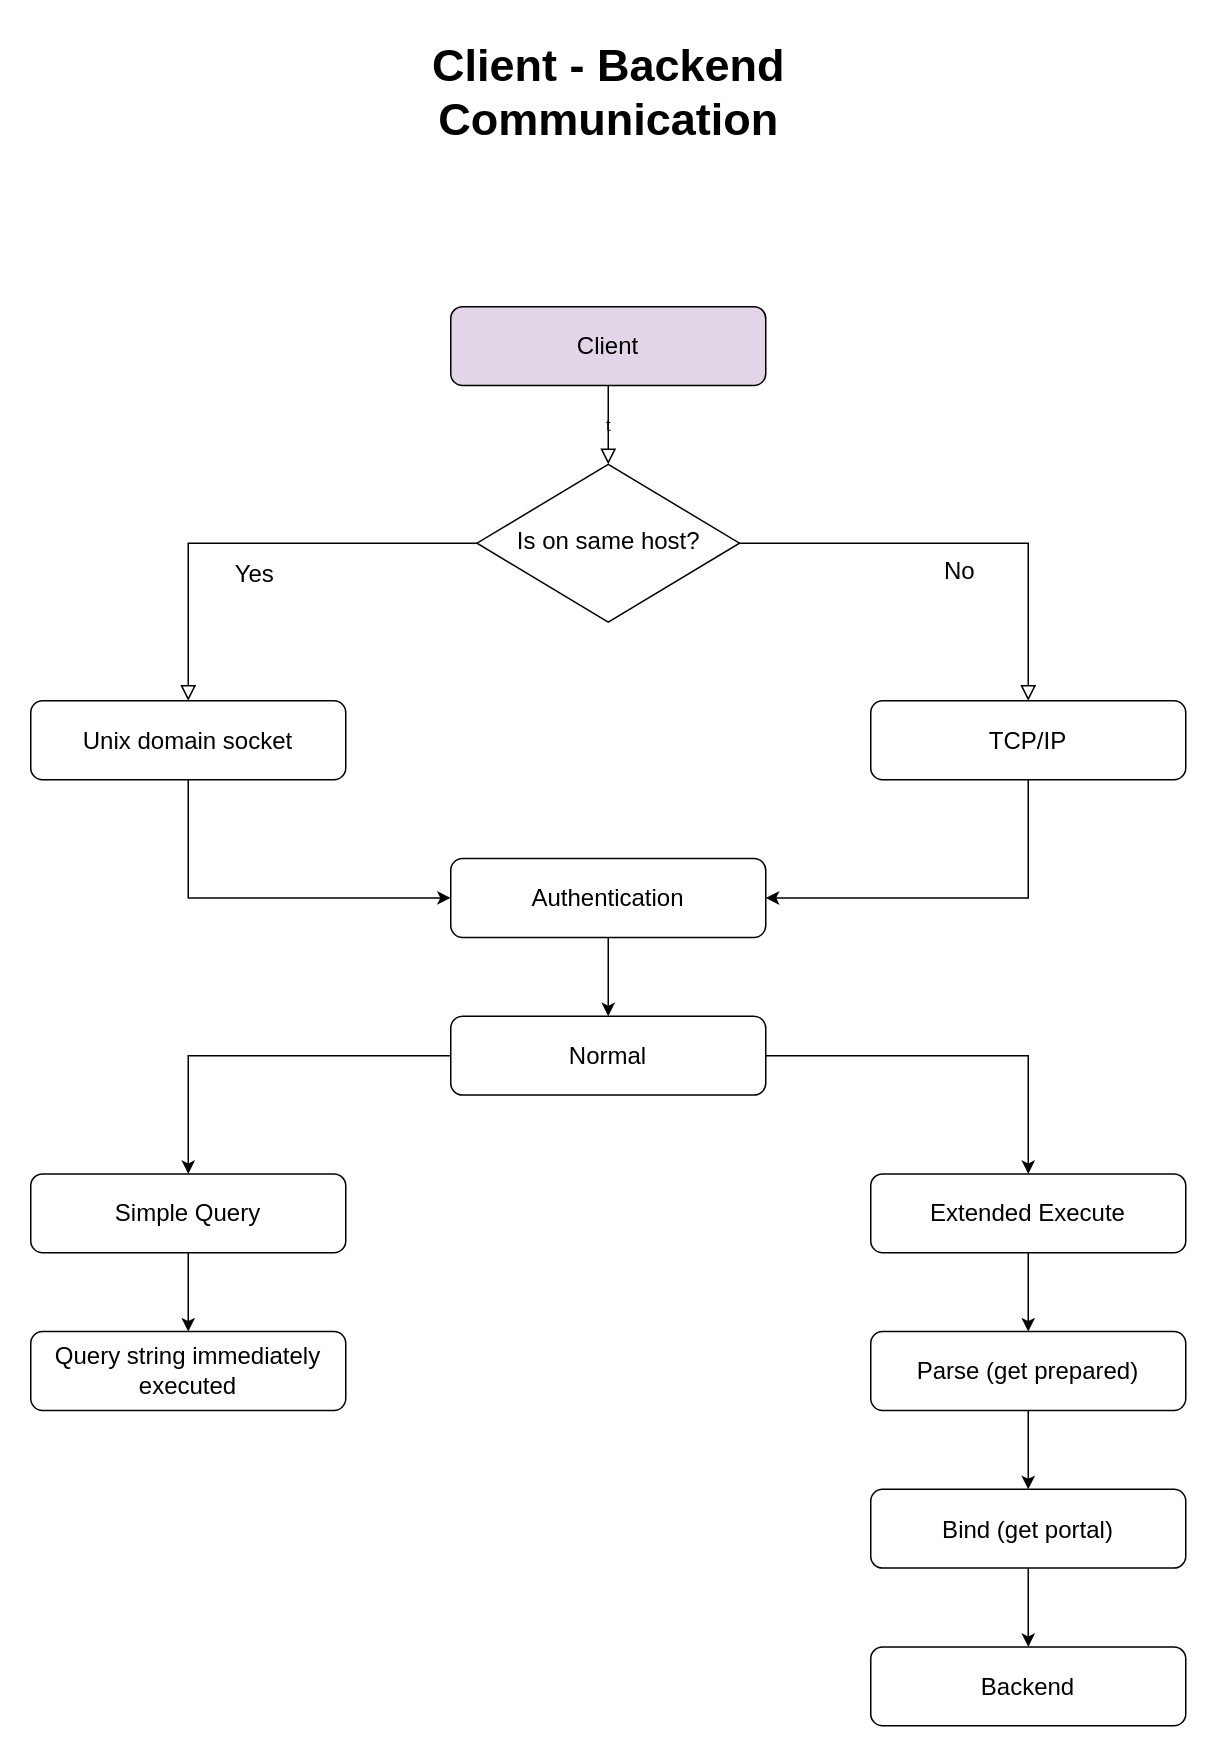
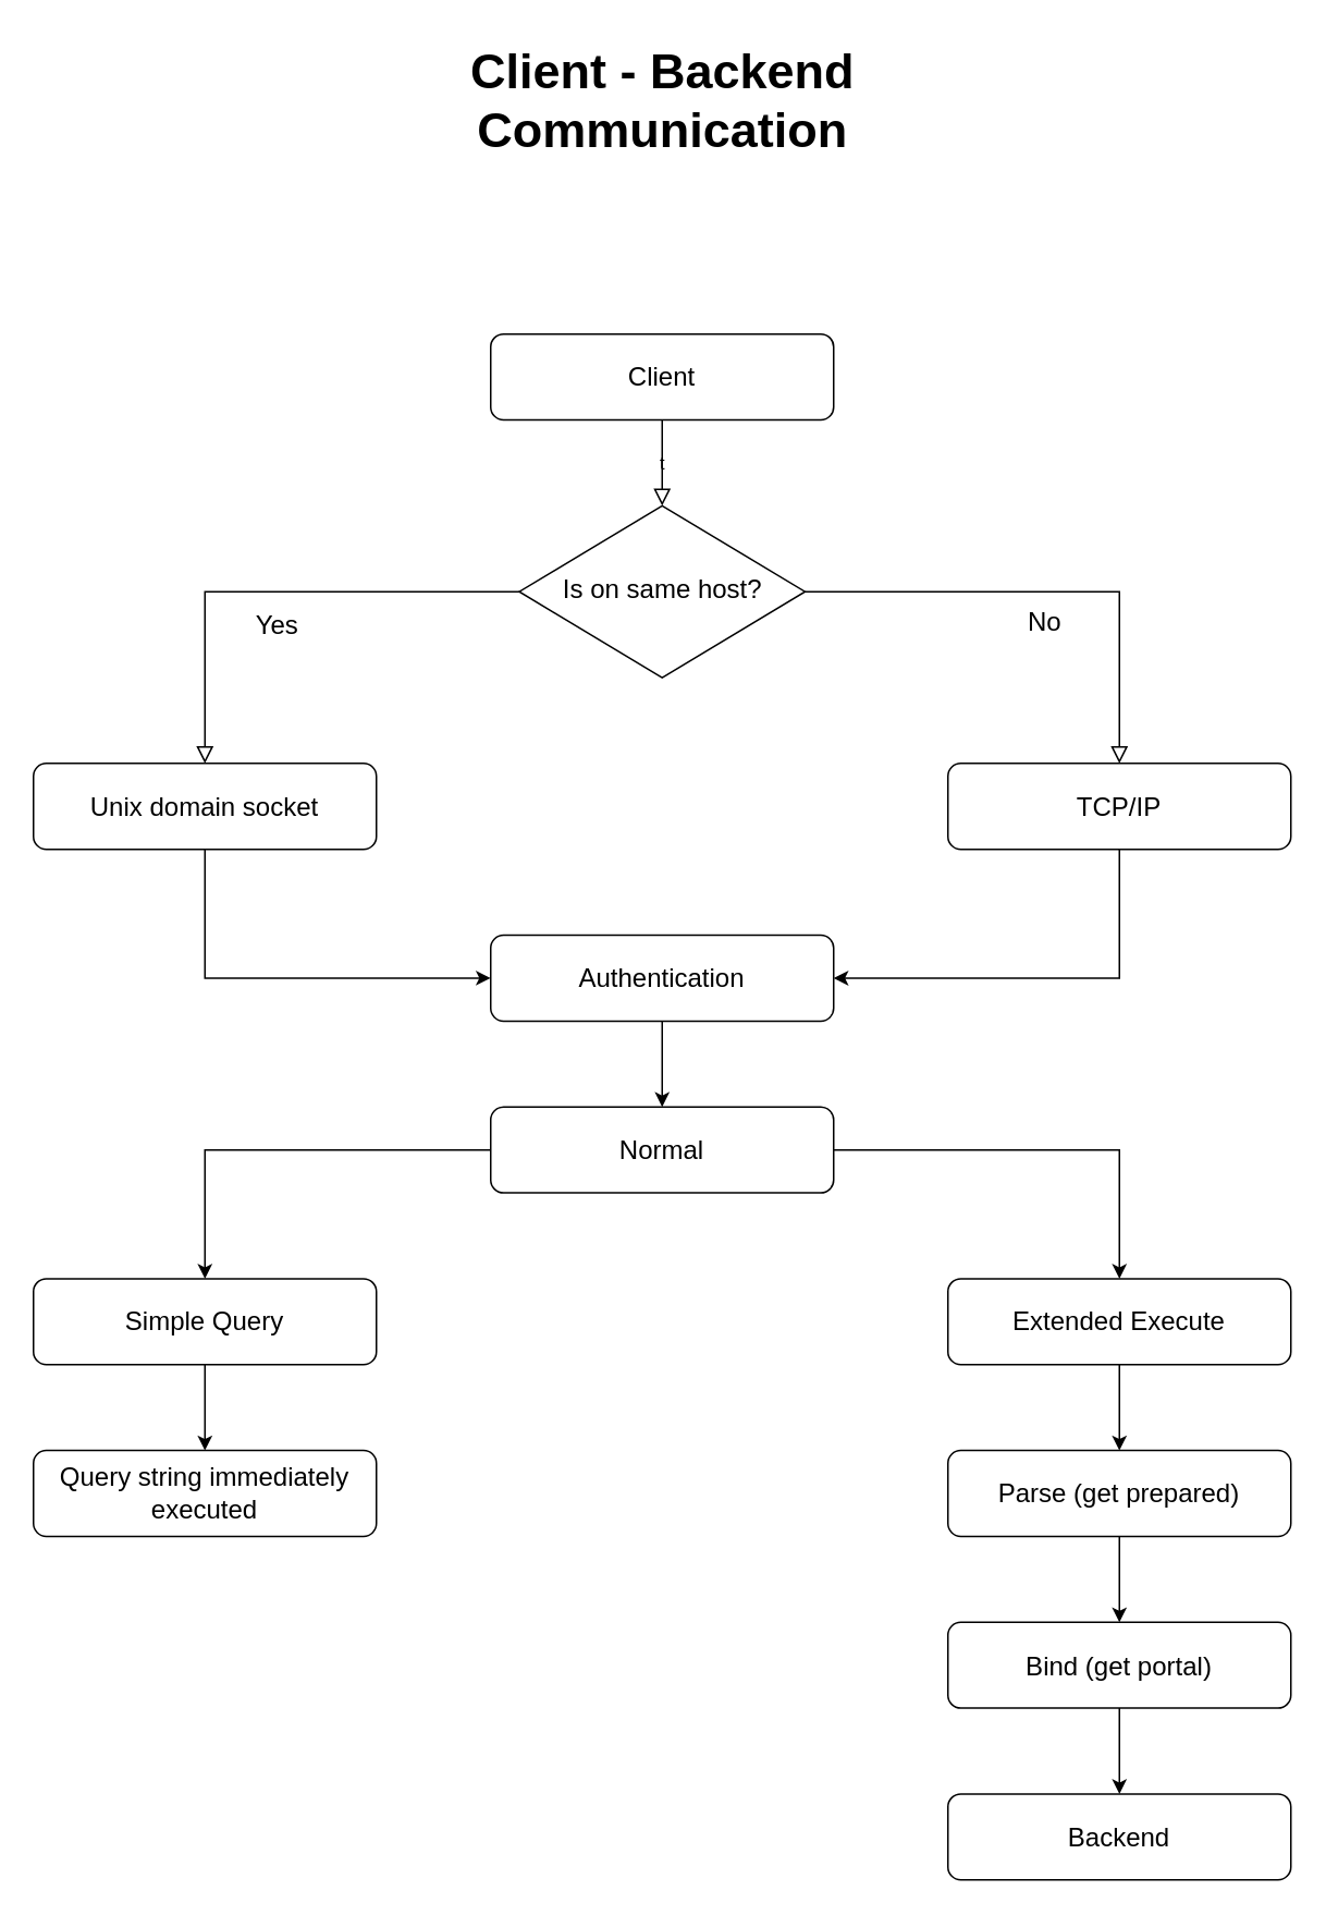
  <mxCell id="0" />
  <mxCell id="1" parent="0" />
  <mxCell id="2" value="t" style="rounded=0;html=1;jettySize=auto;orthogonalLoop=1;fontSize=11;endArrow=block;endFill=0;endSize=8;strokeWidth=1;shadow=0;labelBackgroundColor=none;edgeStyle=orthogonalEdgeStyle;" edge="1" parent="1" source="3" target="6"><mxGeometry relative="1" as="geometry" /></mxCell>
- <mxCell id="3" value="&lt;font style=&quot;font-size: 16px;&quot;&gt;Client&lt;/font&gt;" style="rounded=1;whiteSpace=wrap;html=1;fontSize=12;glass=0;strokeWidth=1;shadow=0;fillColor=#e1d5e7;" vertex="1" parent="1"><mxGeometry x="300" y="203.953" width="210" height="52.558" as="geometry" /></mxCell>
+ <mxCell id="3" value="&lt;font style=&quot;font-size: 16px;&quot;&gt;Client&lt;/font&gt;" style="rounded=1;whiteSpace=wrap;html=1;fontSize=12;glass=0;strokeWidth=1;shadow=0;" vertex="1" parent="1"><mxGeometry x="300" y="203.953" width="210" height="52.558" as="geometry" /></mxCell>
  <mxCell id="4" value="&lt;font style=&quot;font-size: 16px;&quot;&gt;Yes&lt;/font&gt;" style="rounded=0;html=1;jettySize=auto;orthogonalLoop=1;fontSize=11;endArrow=block;endFill=0;endSize=8;strokeWidth=1;shadow=0;labelBackgroundColor=none;edgeStyle=orthogonalEdgeStyle;entryX=0.5;entryY=0;entryDx=0;entryDy=0;" edge="1" parent="1" source="6" target="10"><mxGeometry y="20" relative="1" as="geometry"><mxPoint as="offset" /><mxPoint x="55" y="479.884" as="targetPoint" /></mxGeometry></mxCell>
  <mxCell id="5" value="&lt;font style=&quot;font-size: 16px;&quot;&gt;No&lt;/font&gt;" style="edgeStyle=orthogonalEdgeStyle;rounded=0;html=1;jettySize=auto;orthogonalLoop=1;fontSize=11;endArrow=block;endFill=0;endSize=8;strokeWidth=1;shadow=0;labelBackgroundColor=none;" edge="1" parent="1" source="6" target="8"><mxGeometry x="-0.009" y="-18" relative="1" as="geometry"><mxPoint as="offset" /></mxGeometry></mxCell>
  <mxCell id="6" value="&lt;font style=&quot;font-size: 16px;&quot;&gt;Is on same host?&lt;/font&gt;" style="rhombus;whiteSpace=wrap;html=1;shadow=0;fontFamily=Helvetica;fontSize=12;align=center;strokeWidth=1;spacing=6;spacingTop=-4;" vertex="1" parent="1"><mxGeometry x="317.5" y="309.07" width="175" height="105.116" as="geometry" /></mxCell>
  <mxCell id="7" style="edgeStyle=orthogonalEdgeStyle;rounded=0;orthogonalLoop=1;jettySize=auto;html=1;entryX=1;entryY=0.5;entryDx=0;entryDy=0;" edge="1" parent="1" source="8" target="12"><mxGeometry relative="1" as="geometry"><Array as="points"><mxPoint x="685" y="598.14" /></Array></mxGeometry></mxCell>
  <mxCell id="8" value="&lt;font style=&quot;font-size: 16px;&quot;&gt;TCP/IP&lt;/font&gt;" style="rounded=1;whiteSpace=wrap;html=1;fontSize=12;glass=0;strokeWidth=1;shadow=0;" vertex="1" parent="1"><mxGeometry x="580" y="466.744" width="210" height="52.558" as="geometry" /></mxCell>
  <mxCell id="9" style="edgeStyle=orthogonalEdgeStyle;rounded=0;orthogonalLoop=1;jettySize=auto;html=1;" edge="1" parent="1" source="10" target="12"><mxGeometry relative="1" as="geometry"><Array as="points"><mxPoint x="125" y="598.14" /></Array></mxGeometry></mxCell>
  <mxCell id="10" value="&lt;font style=&quot;font-size: 16px;&quot;&gt;Unix domain socket&lt;/font&gt;" style="rounded=1;whiteSpace=wrap;html=1;fontSize=12;glass=0;strokeWidth=1;shadow=0;" vertex="1" parent="1"><mxGeometry x="20" y="466.744" width="210" height="52.558" as="geometry" /></mxCell>
  <mxCell id="11" value="" style="edgeStyle=orthogonalEdgeStyle;rounded=0;orthogonalLoop=1;jettySize=auto;html=1;" edge="1" parent="1" source="12" target="15"><mxGeometry relative="1" as="geometry" /></mxCell>
  <mxCell id="12" value="&lt;font style=&quot;font-size: 16px;&quot;&gt;Authentication&lt;/font&gt;" style="rounded=1;whiteSpace=wrap;html=1;fontSize=12;glass=0;strokeWidth=1;shadow=0;" vertex="1" parent="1"><mxGeometry x="300" y="571.86" width="210" height="52.558" as="geometry" /></mxCell>
  <mxCell id="13" style="edgeStyle=orthogonalEdgeStyle;rounded=0;orthogonalLoop=1;jettySize=auto;html=1;entryX=0.5;entryY=0;entryDx=0;entryDy=0;" edge="1" parent="1" source="15" target="17"><mxGeometry relative="1" as="geometry" /></mxCell>
  <mxCell id="14" style="edgeStyle=orthogonalEdgeStyle;rounded=0;orthogonalLoop=1;jettySize=auto;html=1;entryX=0.5;entryY=0;entryDx=0;entryDy=0;" edge="1" parent="1" source="15" target="19"><mxGeometry relative="1" as="geometry" /></mxCell>
  <mxCell id="15" value="&lt;font style=&quot;font-size: 16px;&quot;&gt;Normal&lt;/font&gt;" style="rounded=1;whiteSpace=wrap;html=1;fontSize=12;glass=0;strokeWidth=1;shadow=0;" vertex="1" parent="1"><mxGeometry x="300" y="676.977" width="210" height="52.558" as="geometry" /></mxCell>
  <mxCell id="16" value="" style="edgeStyle=orthogonalEdgeStyle;rounded=0;orthogonalLoop=1;jettySize=auto;html=1;" edge="1" parent="1" source="17" target="25"><mxGeometry relative="1" as="geometry" /></mxCell>
  <mxCell id="17" value="&lt;font style=&quot;font-size: 16px;&quot;&gt;Simple Query&lt;/font&gt;" style="rounded=1;whiteSpace=wrap;html=1;fontSize=12;glass=0;strokeWidth=1;shadow=0;" vertex="1" parent="1"><mxGeometry x="20" y="782.093" width="210" height="52.558" as="geometry" /></mxCell>
  <mxCell id="18" value="" style="edgeStyle=orthogonalEdgeStyle;rounded=0;orthogonalLoop=1;jettySize=auto;html=1;" edge="1" parent="1" source="19" target="21"><mxGeometry relative="1" as="geometry" /></mxCell>
  <mxCell id="19" value="&lt;font style=&quot;font-size: 16px;&quot;&gt;Extended Execute&lt;/font&gt;" style="rounded=1;whiteSpace=wrap;html=1;fontSize=12;glass=0;strokeWidth=1;shadow=0;" vertex="1" parent="1"><mxGeometry x="580" y="782.093" width="210" height="52.558" as="geometry" /></mxCell>
  <mxCell id="20" value="" style="edgeStyle=orthogonalEdgeStyle;rounded=0;orthogonalLoop=1;jettySize=auto;html=1;" edge="1" parent="1" source="21" target="23"><mxGeometry relative="1" as="geometry" /></mxCell>
  <mxCell id="21" value="&lt;font style=&quot;font-size: 16px;&quot;&gt;Parse (get prepared)&lt;/font&gt;" style="rounded=1;whiteSpace=wrap;html=1;fontSize=12;glass=0;strokeWidth=1;shadow=0;" vertex="1" parent="1"><mxGeometry x="580" y="887.209" width="210" height="52.558" as="geometry" /></mxCell>
  <mxCell id="22" value="" style="edgeStyle=orthogonalEdgeStyle;rounded=0;orthogonalLoop=1;jettySize=auto;html=1;" edge="1" parent="1" source="23" target="24"><mxGeometry relative="1" as="geometry" /></mxCell>
  <mxCell id="23" value="&lt;font style=&quot;font-size: 16px;&quot;&gt;Bind (get portal)&lt;/font&gt;" style="rounded=1;whiteSpace=wrap;html=1;fontSize=12;glass=0;strokeWidth=1;shadow=0;" vertex="1" parent="1"><mxGeometry x="580" y="992.326" width="210" height="52.558" as="geometry" /></mxCell>
  <mxCell id="24" value="&lt;font style=&quot;font-size: 16px;&quot;&gt;Backend&lt;/font&gt;" style="rounded=1;whiteSpace=wrap;html=1;fontSize=12;glass=0;strokeWidth=1;shadow=0;" vertex="1" parent="1"><mxGeometry x="580" y="1097.442" width="210" height="52.558" as="geometry" /></mxCell>
  <mxCell id="25" value="&lt;font style=&quot;font-size: 16px;&quot;&gt;Query string immediately executed&lt;/font&gt;" style="rounded=1;whiteSpace=wrap;html=1;fontSize=12;glass=0;strokeWidth=1;shadow=0;" vertex="1" parent="1"><mxGeometry x="20" y="887.209" width="210" height="52.558" as="geometry" /></mxCell>
  <mxCell id="26" value="&lt;h1&gt;&lt;font style=&quot;font-size: 30px;&quot;&gt;Client - Backend Communication&lt;/font&gt;&lt;/h1&gt;" style="text;html=1;strokeColor=none;fillColor=none;spacing=5;spacingTop=-20;whiteSpace=wrap;overflow=hidden;rounded=0;align=center;" vertex="1" parent="1"><mxGeometry x="238.75" y="20" width="332.5" height="157.674" as="geometry" /></mxCell>
